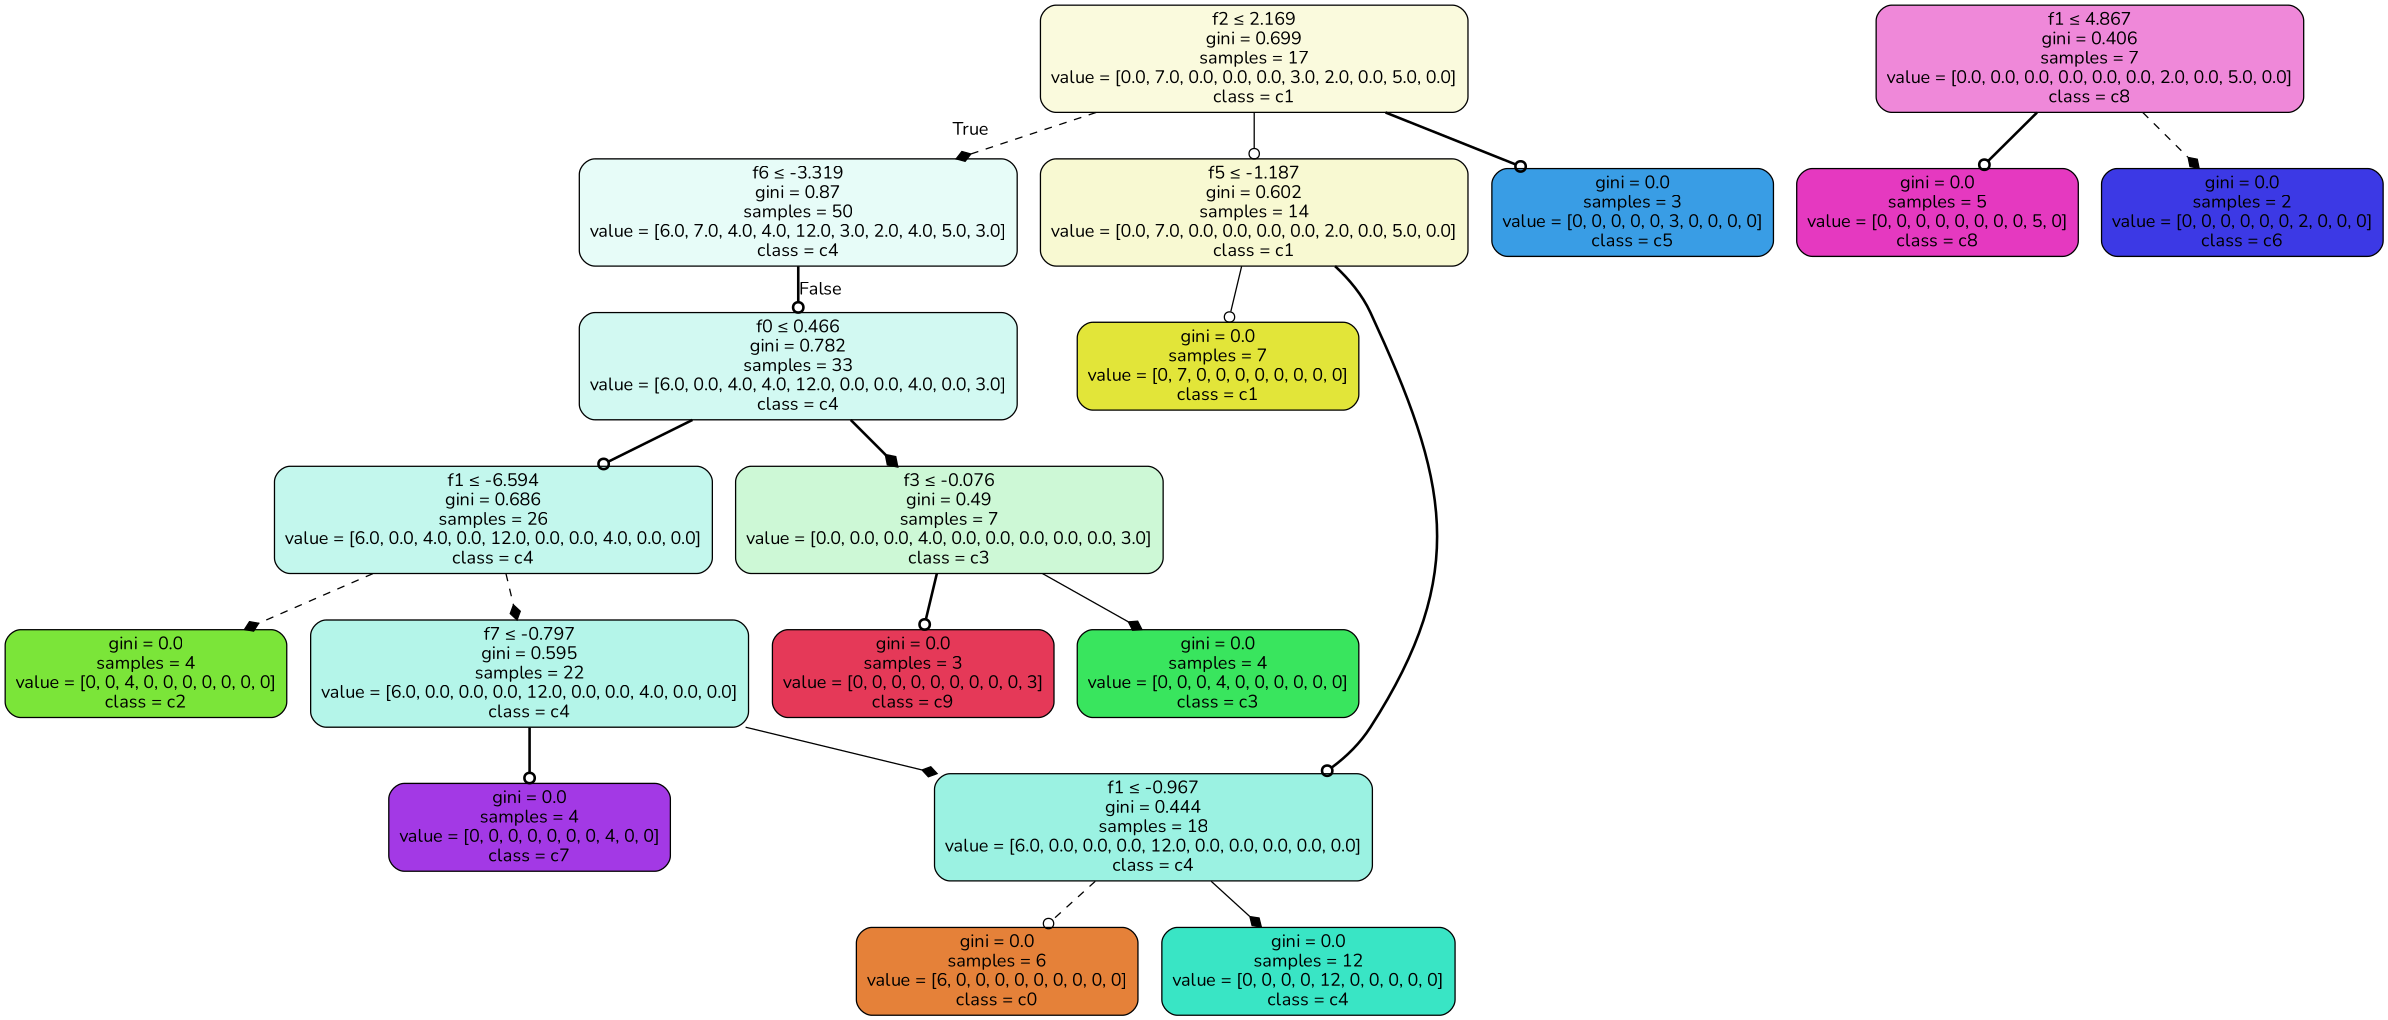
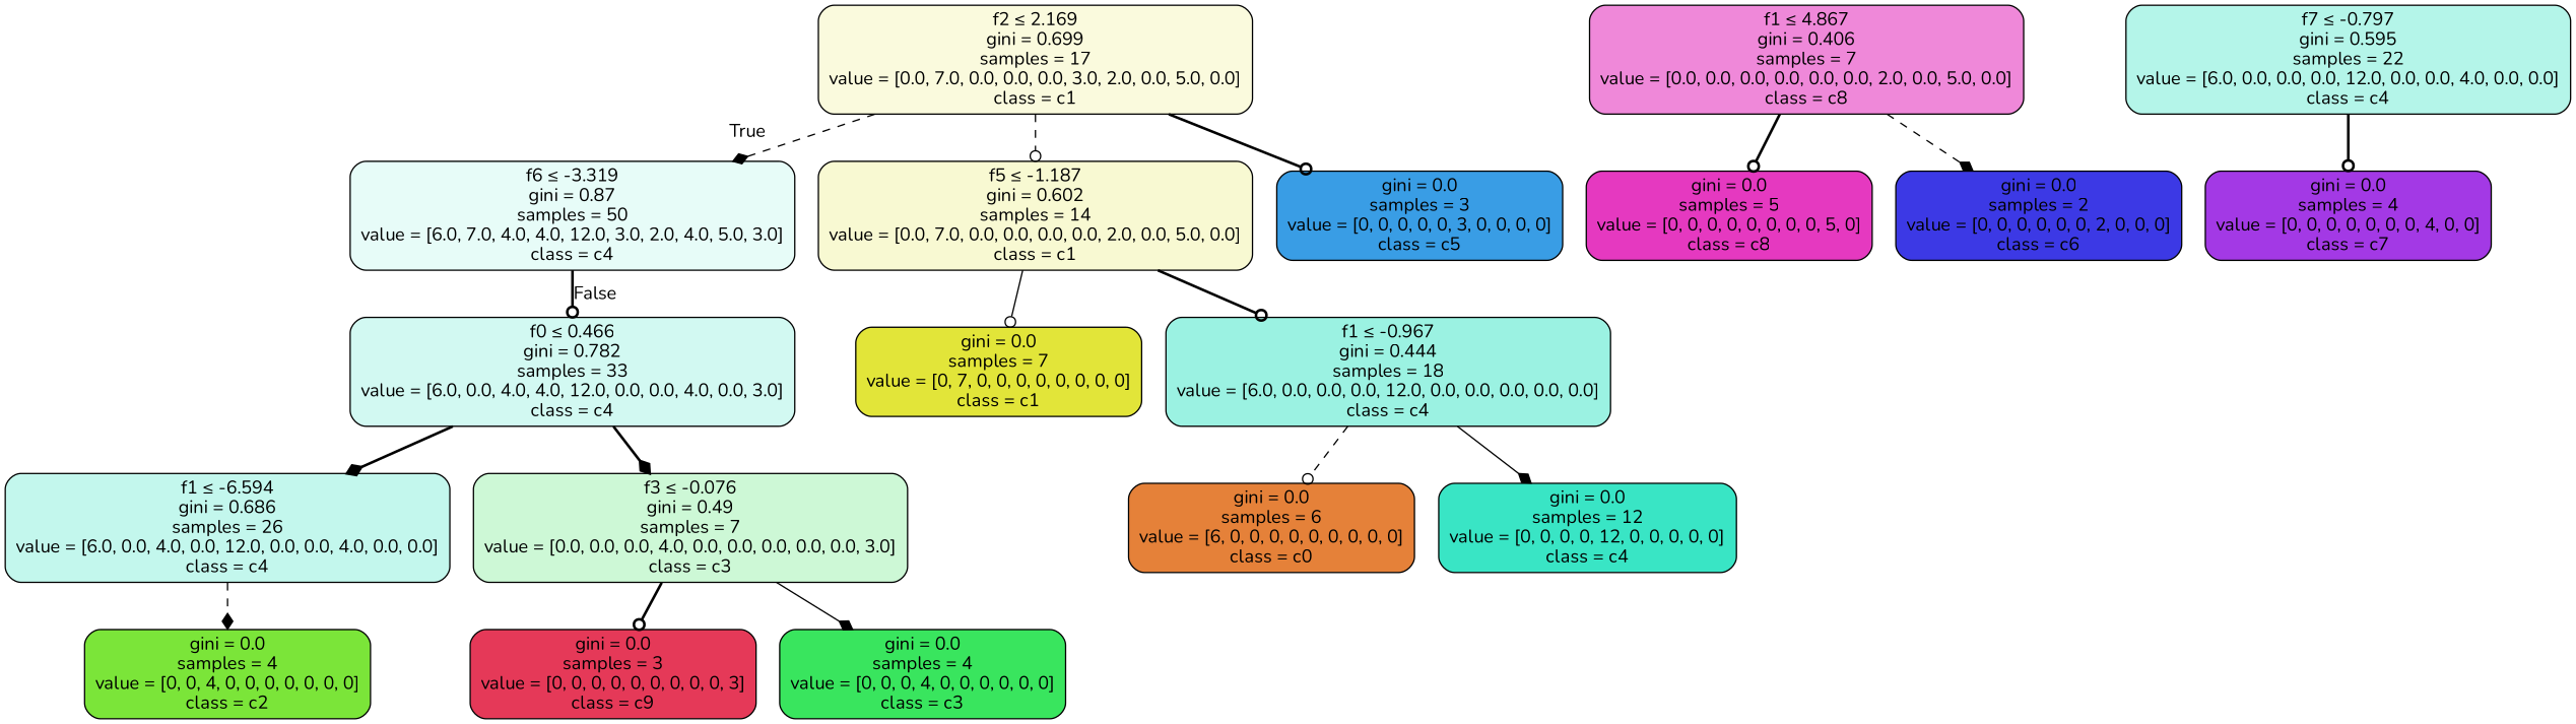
  digraph {
    fontname=Nunito
    node [color=black fontname=Nunito shape=box style="filled, rounded"]
    edge [arrowhead=odot fontname=Nunito style=bold]
    n1 [fillcolor="#39e5c51e" label=<f6 &le; -3.319<br/>gini = 0.87<br/>samples = 50<br/>value = [6.0, 7.0, 4.0, 4.0, 12.0, 3.0, 2.0, 4.0, 5.0, 3.0]<br/>class = c4>]
    n2 [fillcolor="#39e5c539" label=<f0 &le; 0.466<br/>gini = 0.782<br/>samples = 33<br/>value = [6.0, 0.0, 4.0, 4.0, 12.0, 0.0, 0.0, 4.0, 0.0, 3.0]<br/>class = c4>]
    n3 [fillcolor="#e2e5392b" label=<f2 &le; 2.169<br/>gini = 0.699<br/>samples = 17<br/>value = [0.0, 7.0, 0.0, 0.0, 0.0, 3.0, 2.0, 0.0, 5.0, 0.0]<br/>class = c1>]
    n4 [fillcolor="#e2e53939" label=<f5 &le; -1.187<br/>gini = 0.602<br/>samples = 14<br/>value = [0.0, 7.0, 0.0, 0.0, 0.0, 0.0, 2.0, 0.0, 5.0, 0.0]<br/>class = c1>]
    n5 [fillcolor="#399de5ff" label=<gini = 0.0<br/>samples = 3<br/>value = [0, 0, 0, 0, 0, 3, 0, 0, 0, 0]<br/>class = c5>]
    n6 [fillcolor="#39e5c54d" label=<f1 &le; -6.594<br/>gini = 0.686<br/>samples = 26<br/>value = [6.0, 0.0, 4.0, 0.0, 12.0, 0.0, 0.0, 4.0, 0.0, 0.0]<br/>class = c4>]
    n7 [fillcolor="#39e55e40" label=<f3 &le; -0.076<br/>gini = 0.49<br/>samples = 7<br/>value = [0.0, 0.0, 0.0, 4.0, 0.0, 0.0, 0.0, 0.0, 0.0, 3.0]<br/>class = c3>]
    n8 [fillcolor="#e2e539ff" label=<gini = 0.0<br/>samples = 7<br/>value = [0, 7, 0, 0, 0, 0, 0, 0, 0, 0]<br/>class = c1>]
    n9 [fillcolor="#39e5c580" label=<f1 &le; -0.967<br/>gini = 0.444<br/>samples = 18<br/>value = [6.0, 0.0, 0.0, 0.0, 12.0, 0.0, 0.0, 0.0, 0.0, 0.0]<br/>class = c4>]
    n10 [fillcolor="#e539c099" label=<f1 &le; 4.867<br/>gini = 0.406<br/>samples = 7<br/>value = [0.0, 0.0, 0.0, 0.0, 0.0, 0.0, 2.0, 0.0, 5.0, 0.0]<br/>class = c8>]
    n11 [fillcolor="#e539c0ff" label=<gini = 0.0<br/>samples = 5<br/>value = [0, 0, 0, 0, 0, 0, 0, 0, 5, 0]<br/>class = c8>]
    n12 [fillcolor="#3c39e5ff" label=<gini = 0.0<br/>samples = 2<br/>value = [0, 0, 0, 0, 0, 0, 2, 0, 0, 0]<br/>class = c6>]
    n13 [fillcolor="#7be539ff" label=<gini = 0.0<br/>samples = 4<br/>value = [0, 0, 4, 0, 0, 0, 0, 0, 0, 0]<br/>class = c2>]
    n14 [fillcolor="#39e5c560" label=<f7 &le; -0.797<br/>gini = 0.595<br/>samples = 22<br/>value = [6.0, 0.0, 0.0, 0.0, 12.0, 0.0, 0.0, 4.0, 0.0, 0.0]<br/>class = c4>]
    n15 [fillcolor="#e53958ff" label=<gini = 0.0<br/>samples = 3<br/>value = [0, 0, 0, 0, 0, 0, 0, 0, 0, 3]<br/>class = c9>]
    n16 [fillcolor="#39e55eff" label=<gini = 0.0<br/>samples = 4<br/>value = [0, 0, 0, 4, 0, 0, 0, 0, 0, 0]<br/>class = c3>]
    n17 [fillcolor="#a339e5ff" label=<gini = 0.0<br/>samples = 4<br/>value = [0, 0, 0, 0, 0, 0, 0, 4, 0, 0]<br/>class = c7>]
    n18 [fillcolor="#e58139ff" label=<gini = 0.0<br/>samples = 6<br/>value = [6, 0, 0, 0, 0, 0, 0, 0, 0, 0]<br/>class = c0>]
    n19 [fillcolor="#39e5c5ff" label=<gini = 0.0<br/>samples = 12<br/>value = [0, 0, 0, 0, 12, 0, 0, 0, 0, 0]<br/>class = c4>]
    n1 -> n2 [headlabel=False labelangle=-45 labeldistance=2.5]
-   n2 -> n6
+   n2 -> n6 [arrowhead=diamond]
    n2 -> n7 [arrowhead=diamond]
    n3 -> n1 [arrowhead=diamond headlabel=True labelangle=45 labeldistance=2.5 style=dashed]
-   n3 -> n4 [style=solid]
+   n3 -> n4 [style=dashed]
    n3 -> n5
    n4 -> n8 [style=solid]
    n4 -> n9
    n6 -> n13 [arrowhead=diamond style=dashed]
-   n6 -> n14 [arrowhead=diamond style=dashed]
    n7 -> n15
    n7 -> n16 [arrowhead=diamond style=solid]
    n9 -> n18 [style=dashed]
    n9 -> n19 [arrowhead=diamond style=solid]
    n10 -> n11
    n10 -> n12 [arrowhead=diamond style=dashed]
-   n14 -> n9 [arrowhead=diamond style=solid]
    n14 -> n17
  }
